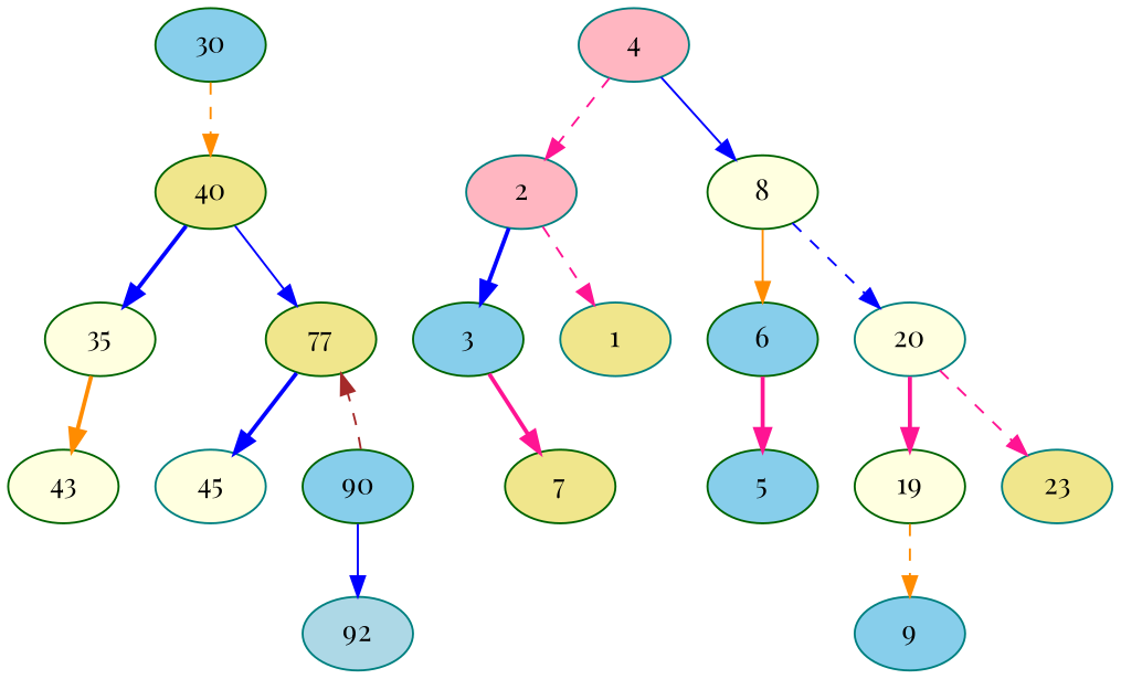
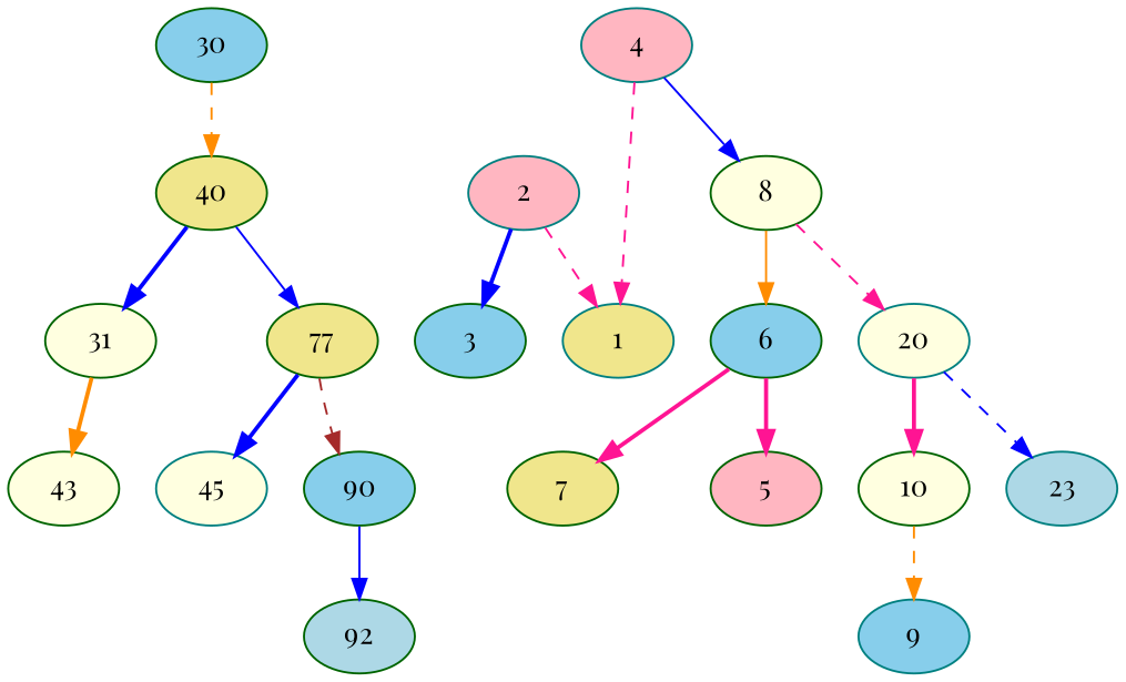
  digraph {
    fontname="Playfair Display"
    node [color=darkgreen fillcolor=lightyellow fontname="Playfair Display" style=filled]
    edge [color=blue fontname="Playfair Display" style=dashed]
    n1 [fillcolor=skyblue label=30]
    n2 [fillcolor=khaki label=40]
    n3 [color=teal fillcolor=lightpink label=4]
    n4 [color=teal fillcolor=lightpink label=2]
    n5 [label=8]
-   n6 [label=35]
+   n6 [label=31]
    n7 [fillcolor=khaki label=77]
    n8 [color=teal fillcolor=khaki label=1]
    n9 [fillcolor=skyblue label=3]
    n10 [fillcolor=skyblue label=6]
    n11 [color=teal label=20]
-   n12 [fillcolor=skyblue label=5]
+   n12 [fillcolor=lightpink label=5]
    n13 [fillcolor=khaki label=7]
-   n14 [label=19]
-   n15 [color=teal fillcolor=khaki label=23]
+   n14 [label=10]
+   n15 [color=teal fillcolor=lightblue label=23]
    n16 [color=teal fillcolor=skyblue label=9]
    n17 [label=43]
    n18 [color=teal label=45]
    n19 [fillcolor=skyblue label=90]
-   n20 [color=teal fillcolor=lightblue label=92]
+   n20 [fillcolor=lightblue label=92]
    n1 -> n2 [color=darkorange]
    n2 -> n6 [style=bold]
    n2 -> n7 [style=solid]
-   n3 -> n4 [color=deeppink]
+   n3 -> n8 [color=deeppink]
    n3 -> n5 [style=solid]
    n4 -> n8 [color=deeppink]
    n4 -> n9 [style=bold]
    n5 -> n10 [color=darkorange style=solid]
-   n5 -> n11
+   n5 -> n11 [color=deeppink]
    n6 -> n17 [color=darkorange style=bold]
    n7 -> n18 [style=bold]
-   n19 -> n7 [color=brown]
+   n7 -> n19 [color=brown]
    n10 -> n12 [color=deeppink style=bold]
-   n9 -> n13 [color=deeppink style=bold]
+   n10 -> n13 [color=deeppink style=bold]
    n11 -> n14 [color=deeppink style=bold]
-   n11 -> n15 [color=deeppink]
+   n11 -> n15
    n14 -> n16 [color=darkorange]
    n19 -> n20 [style=solid]
  }
